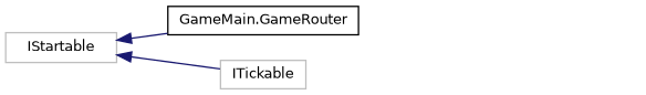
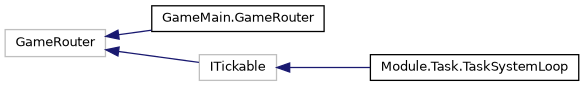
  digraph {
    rankdir=LR
    node [color=grey75 fillcolor=white fontname=Helvetica fontsize=10 shape=record style=filled]
    edge [color=midnightblue dir=back fontname=Helvetica fontsize=10 labelfontname=Helvetica labelfontsize=10 style=solid]
-   n1 [height=0.2 label=IStartable width=0.4]
+   n1 [height=0.2 label=GameRouter width=0.4]
    n2 [color=black height=0.2 label="GameMain.GameRouter" width=0.4]
    n3 [height=0.2 label=ITickable width=0.4]
+   n4 [color=black height=0.2 label="Module.Task.TaskSystemLoop" width=0.4]
    n1 -> n2
    n1 -> n3
+   n3 -> n4
  }
